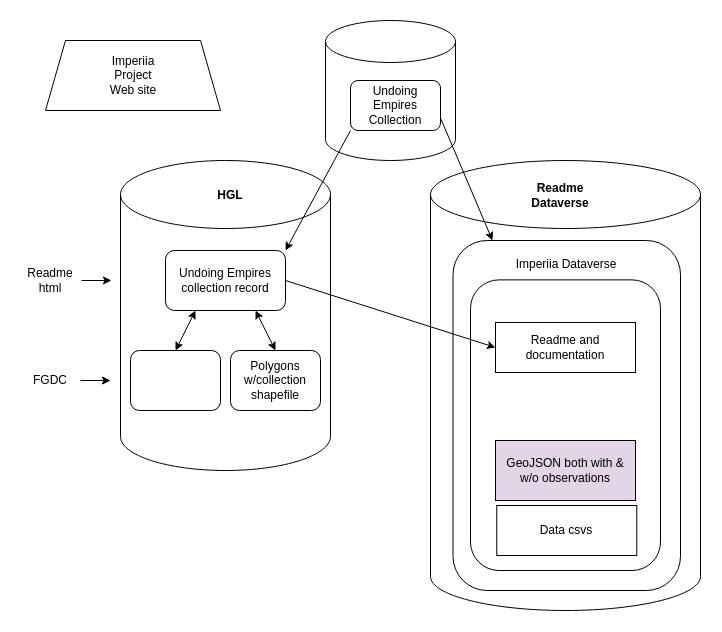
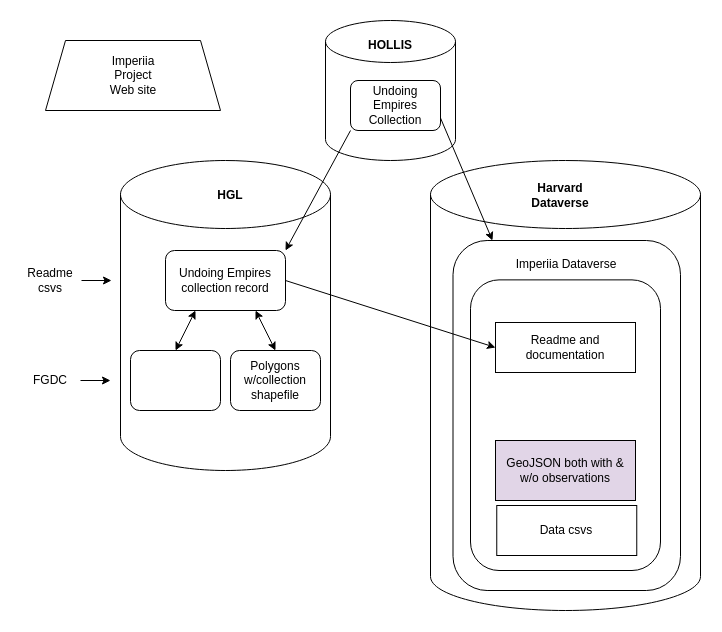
  <mxCell id="0" />
  <mxCell id="1" parent="0" />
  <mxCell id="2" value="" style="shape=cylinder3;whiteSpace=wrap;html=1;boundedLbl=1;backgroundOutline=1;size=34;" parent="1" vertex="1"><mxGeometry x="120" y="160" width="210" height="310" as="geometry" /></mxCell>
  <mxCell id="3" value="" style="shape=cylinder3;whiteSpace=wrap;html=1;boundedLbl=1;backgroundOutline=1;size=34;" parent="1" vertex="1"><mxGeometry x="430" y="160" width="270" height="450" as="geometry" /></mxCell>
  <mxCell id="4" value="HGL" style="text;strokeColor=none;align=center;fillColor=none;html=1;verticalAlign=middle;whiteSpace=wrap;rounded=0;fontStyle=1" parent="1" vertex="1"><mxGeometry x="200" y="180" width="60" height="30" as="geometry" /></mxCell>
- <mxCell id="5" value="&lt;b&gt;Readme&lt;br&gt;Dataverse&lt;/b&gt;" style="text;strokeColor=none;align=center;fillColor=none;html=1;verticalAlign=middle;whiteSpace=wrap;rounded=0;" parent="1" vertex="1"><mxGeometry x="530" y="180" width="60" height="30" as="geometry" /></mxCell>
+ <mxCell id="5" value="&lt;b&gt;Harvard&lt;br&gt;Dataverse&lt;/b&gt;" style="text;strokeColor=none;align=center;fillColor=none;html=1;verticalAlign=middle;whiteSpace=wrap;rounded=0;" parent="1" vertex="1"><mxGeometry x="530" y="180" width="60" height="30" as="geometry" /></mxCell>
  <mxCell id="6" value="" style="rounded=1;whiteSpace=wrap;html=1;" parent="1" vertex="1"><mxGeometry x="165" y="250" width="120" height="60" as="geometry" /></mxCell>
  <mxCell id="7" value="" style="rounded=1;whiteSpace=wrap;html=1;" parent="1" vertex="1"><mxGeometry x="230" y="350" width="90" height="60" as="geometry" /></mxCell>
  <mxCell id="8" value="" style="rounded=1;whiteSpace=wrap;html=1;" parent="1" vertex="1"><mxGeometry x="130" y="350" width="90" height="60" as="geometry" /></mxCell>
  <mxCell id="9" value="" style="endArrow=classic;startArrow=classic;html=1;rounded=0;entryX=0.25;entryY=1;entryDx=0;entryDy=0;exitX=0.5;exitY=0;exitDx=0;exitDy=0;" parent="1" source="8" target="6" edge="1"><mxGeometry width="50" height="50" relative="1" as="geometry"><mxPoint x="165" y="330" as="sourcePoint" /><mxPoint x="215" y="280" as="targetPoint" /></mxGeometry></mxCell>
  <mxCell id="10" value="" style="endArrow=classic;startArrow=classic;html=1;rounded=0;entryX=0.75;entryY=1;entryDx=0;entryDy=0;exitX=0.5;exitY=0;exitDx=0;exitDy=0;" parent="1" source="7" target="6" edge="1"><mxGeometry width="50" height="50" relative="1" as="geometry"><mxPoint x="280" y="350" as="sourcePoint" /><mxPoint x="320" y="300" as="targetPoint" /></mxGeometry></mxCell>
  <mxCell id="11" value="Undoing Empires&lt;br&gt;collection record" style="text;html=1;strokeColor=none;fillColor=none;align=center;verticalAlign=middle;whiteSpace=wrap;rounded=0;" parent="1" vertex="1"><mxGeometry x="176.25" y="256.25" width="97.5" height="47.5" as="geometry" /></mxCell>
  <mxCell id="12" value="Polygons w/collection shapefile" style="text;html=1;strokeColor=none;fillColor=none;align=center;verticalAlign=middle;whiteSpace=wrap;rounded=0;" parent="1" vertex="1"><mxGeometry x="245" y="365" width="60" height="30" as="geometry" /></mxCell>
  <mxCell id="13" value="" style="rounded=1;whiteSpace=wrap;html=1;" parent="1" vertex="1"><mxGeometry x="452.51" y="240" width="227.49" height="350" as="geometry" /></mxCell>
  <mxCell id="14" value="" style="shape=cylinder3;whiteSpace=wrap;html=1;boundedLbl=1;backgroundOutline=1;size=21;" parent="1" vertex="1"><mxGeometry x="325" y="20" width="130" height="140" as="geometry" /></mxCell>
+ <mxCell id="15" value="&lt;b&gt;HOLLIS&lt;/b&gt;" style="text;html=1;strokeColor=none;fillColor=none;align=center;verticalAlign=middle;whiteSpace=wrap;rounded=0;" parent="1" vertex="1"><mxGeometry x="360" y="30" width="60" height="30" as="geometry" /></mxCell>
  <mxCell id="16" value="" style="rounded=1;whiteSpace=wrap;html=1;" parent="1" vertex="1"><mxGeometry x="350" y="80" width="90" height="50" as="geometry" /></mxCell>
  <mxCell id="17" value="Undoing Empires&lt;br&gt;Collection" style="text;html=1;strokeColor=none;fillColor=none;align=center;verticalAlign=middle;whiteSpace=wrap;rounded=0;" parent="1" vertex="1"><mxGeometry x="365" y="90" width="60" height="30" as="geometry" /></mxCell>
  <mxCell id="18" value="" style="endArrow=classic;html=1;rounded=0;exitX=0;exitY=1;exitDx=0;exitDy=0;entryX=1;entryY=0;entryDx=0;entryDy=0;" parent="1" source="16" target="6" edge="1"><mxGeometry width="50" height="50" relative="1" as="geometry"><mxPoint x="410" y="360" as="sourcePoint" /><mxPoint x="460" y="310" as="targetPoint" /></mxGeometry></mxCell>
  <mxCell id="19" value="" style="endArrow=classic;html=1;rounded=0;exitX=1;exitY=0.75;exitDx=0;exitDy=0;" parent="1" source="16" target="13" edge="1"><mxGeometry width="50" height="50" relative="1" as="geometry"><mxPoint x="410" y="360" as="sourcePoint" /><mxPoint x="460" y="310" as="targetPoint" /></mxGeometry></mxCell>
  <mxCell id="20" value="FGDC" style="text;html=1;strokeColor=none;fillColor=none;align=center;verticalAlign=middle;whiteSpace=wrap;rounded=0;" parent="1" vertex="1"><mxGeometry x="20" y="365" width="60" height="30" as="geometry" /></mxCell>
  <mxCell id="21" value="" style="endArrow=classic;html=1;rounded=0;exitX=1;exitY=0.5;exitDx=0;exitDy=0;" parent="1" source="20" edge="1"><mxGeometry width="50" height="50" relative="1" as="geometry"><mxPoint x="90" y="390" as="sourcePoint" /><mxPoint x="110" y="380" as="targetPoint" /></mxGeometry></mxCell>
- <mxCell id="22" value="Readme html" style="text;html=1;strokeColor=none;fillColor=none;align=center;verticalAlign=middle;whiteSpace=wrap;rounded=0;" parent="1" vertex="1"><mxGeometry x="20" y="265" width="60" height="30" as="geometry" /></mxCell>
+ <mxCell id="22" value="Readme csvs" style="text;html=1;strokeColor=none;fillColor=none;align=center;verticalAlign=middle;whiteSpace=wrap;rounded=0;" parent="1" vertex="1"><mxGeometry x="20" y="265" width="60" height="30" as="geometry" /></mxCell>
  <mxCell id="23" value="" style="endArrow=classic;html=1;rounded=0;exitX=1;exitY=0.5;exitDx=0;exitDy=0;" parent="1" edge="1"><mxGeometry width="50" height="50" relative="1" as="geometry"><mxPoint x="81" y="280" as="sourcePoint" /><mxPoint x="111" y="280" as="targetPoint" /></mxGeometry></mxCell>
  <mxCell id="24" value="" style="rounded=1;whiteSpace=wrap;html=1;" parent="1" vertex="1"><mxGeometry x="470" y="279.38" width="190" height="290.62" as="geometry" /></mxCell>
  <mxCell id="25" value="Imperiia Dataverse" style="text;html=1;strokeColor=none;fillColor=none;align=center;verticalAlign=middle;whiteSpace=wrap;rounded=0;" vertex="1" parent="1"><mxGeometry x="506.26" y="249.38" width="120" height="30" as="geometry" /></mxCell>
  <mxCell id="26" value="" style="shape=trapezoid;perimeter=trapezoidPerimeter;whiteSpace=wrap;html=1;fixedSize=1;" vertex="1" parent="1"><mxGeometry x="45" y="40" width="175" height="70" as="geometry" /></mxCell>
  <mxCell id="27" value="Imperiia Project Web site" style="text;html=1;strokeColor=none;fillColor=none;align=center;verticalAlign=middle;whiteSpace=wrap;rounded=0;" vertex="1" parent="1"><mxGeometry x="102.5" y="60" width="60" height="30" as="geometry" /></mxCell>
  <mxCell id="28" value="Readme and documentation" style="rounded=0;whiteSpace=wrap;html=1;" vertex="1" parent="1"><mxGeometry x="495" y="322" width="140" height="50" as="geometry" /></mxCell>
  <mxCell id="29" value="GeoJSON both with &amp;amp; w/o observations" style="rounded=0;whiteSpace=wrap;html=1;fillColor=#e1d5e7;" vertex="1" parent="1"><mxGeometry x="495" y="440" width="140" height="60" as="geometry" /></mxCell>
  <mxCell id="30" value="Data csvs" style="rounded=0;whiteSpace=wrap;html=1;" vertex="1" parent="1"><mxGeometry x="496.26" y="505" width="140" height="50" as="geometry" /></mxCell>
  <mxCell id="31" value="" style="endArrow=classic;html=1;rounded=0;exitX=1;exitY=0.5;exitDx=0;exitDy=0;entryX=0;entryY=0.5;entryDx=0;entryDy=0;" parent="1" source="6" target="28" edge="1"><mxGeometry width="50" height="50" relative="1" as="geometry"><mxPoint x="410" y="360" as="sourcePoint" /><mxPoint x="450" y="290" as="targetPoint" /></mxGeometry></mxCell>
